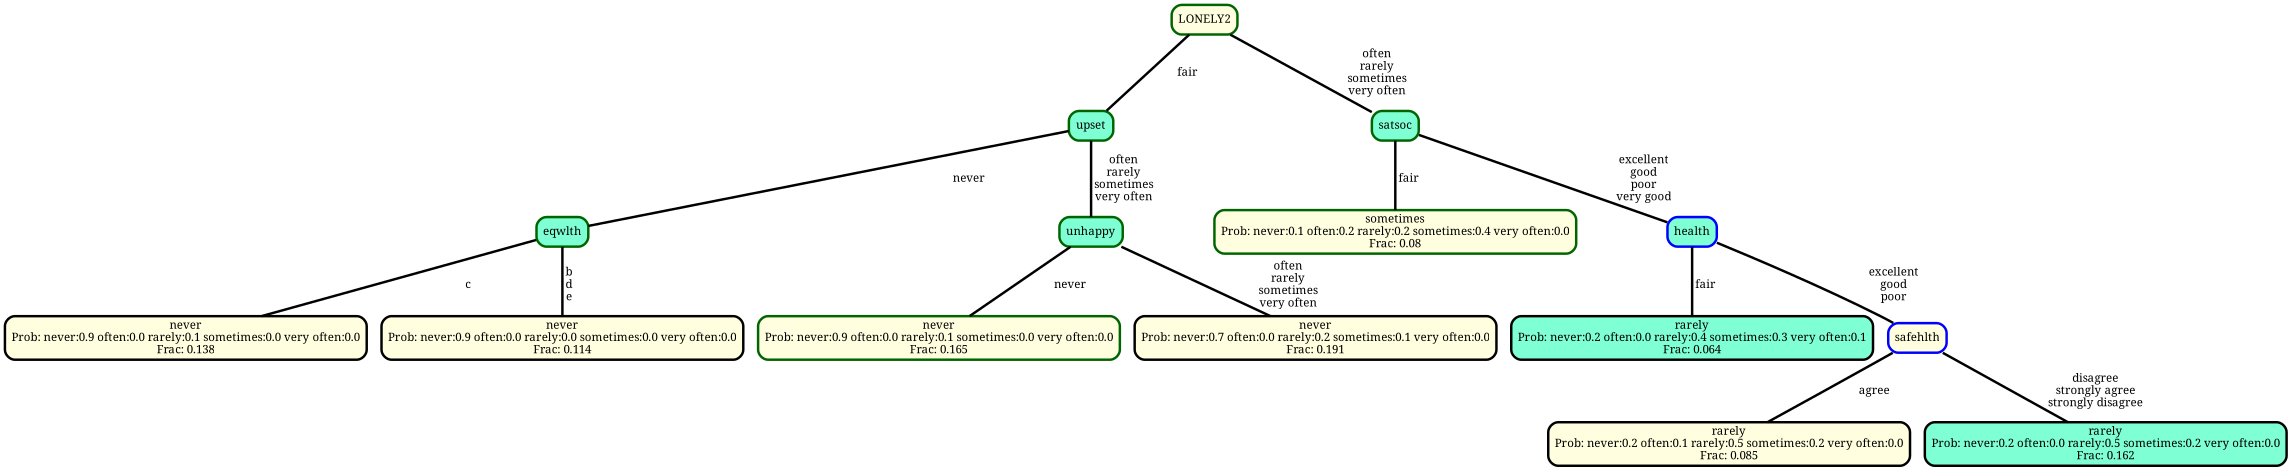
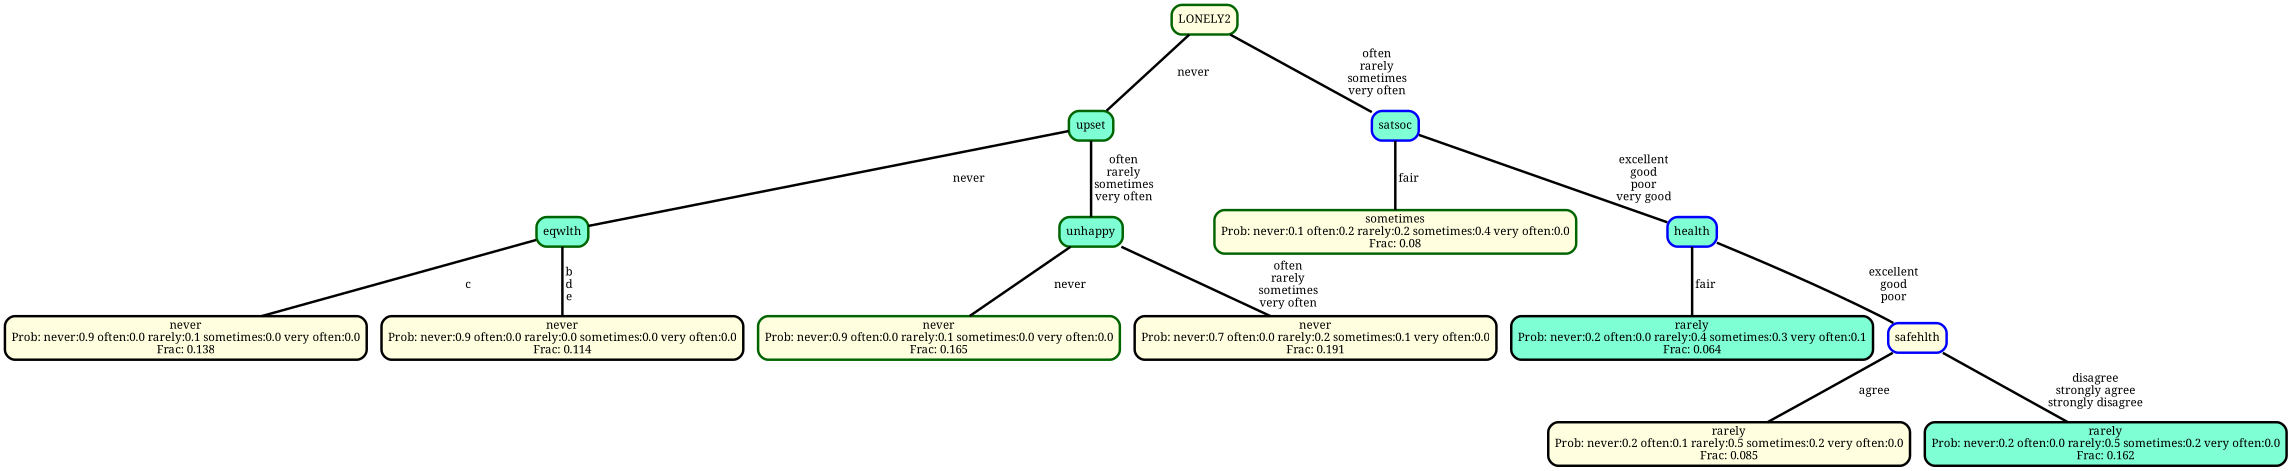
  graph {
    fontname="Noto Serif"
    ranksep="0 equally"
    splines=straight
    node [color=black fillcolor=lightyellow fontcolor=black fontname="Noto Serif" penwidth=3 shape=box style="filled, rounded"]
    edge [color=black fontname="Noto Serif" penwidth=3]
    n1 [label="never\nProb: never:0.9 often:0.0 rarely:0.1 sometimes:0.0 very often:0.0\nFrac: 0.138"]
    n2 [color=darkgreen fillcolor=aquamarine label=eqwlth]
    n3 [label="never\nProb: never:0.9 often:0.0 rarely:0.0 sometimes:0.0 very often:0.0\nFrac: 0.114"]
    n4 [color=darkgreen fillcolor=aquamarine label=upset]
    n5 [color=darkgreen fillcolor=aquamarine label=unhappy]
    n6 [color=darkgreen label="never\nProb: never:0.9 often:0.0 rarely:0.1 sometimes:0.0 very often:0.0\nFrac: 0.165"]
    n7 [label="never\nProb: never:0.7 often:0.0 rarely:0.2 sometimes:0.1 very often:0.0\nFrac: 0.191"]
    n8 [color=darkgreen label=LONELY2]
-   n9 [color=darkgreen fillcolor=aquamarine label=satsoc]
+   n9 [color=blue fillcolor=aquamarine label=satsoc]
    n10 [color=darkgreen label="sometimes\nProb: never:0.1 often:0.2 rarely:0.2 sometimes:0.4 very often:0.0\nFrac: 0.08"]
    n11 [color=blue fillcolor=aquamarine label=health]
    n12 [fillcolor=aquamarine label="rarely\nProb: never:0.2 often:0.0 rarely:0.4 sometimes:0.3 very often:0.1\nFrac: 0.064"]
    n13 [color=blue label=safehlth]
    n14 [label="rarely\nProb: never:0.2 often:0.1 rarely:0.5 sometimes:0.2 very often:0.0\nFrac: 0.085"]
    n15 [fillcolor=aquamarine label="rarely\nProb: never:0.2 often:0.0 rarely:0.5 sometimes:0.2 very often:0.0\nFrac: 0.162"]
    subgraph sub_1 {
      rank=same
    }
    n2 -- n1 [label=" c"]
    n2 -- n3 [label=" b\n d\n e"]
    n4 -- n2 [label=" never"]
    n4 -- n5 [label=" often\n rarely\n sometimes\n very often"]
    n5 -- n6 [label=" never"]
    n5 -- n7 [label=" often\n rarely\n sometimes\n very often"]
-   n8 -- n4 [label=" fair"]
+   n8 -- n4 [label=" never"]
    n8 -- n9 [label=" often\n rarely\n sometimes\n very often"]
    n9 -- n10 [label=" fair"]
    n9 -- n11 [label=" excellent\n good\n poor\n very good"]
    n11 -- n12 [label=" fair"]
    n11 -- n13 [label=" excellent\n good\n poor"]
    n13 -- n14 [label=" agree"]
    n13 -- n15 [label=" disagree\n strongly agree\n strongly disagree"]
  }
